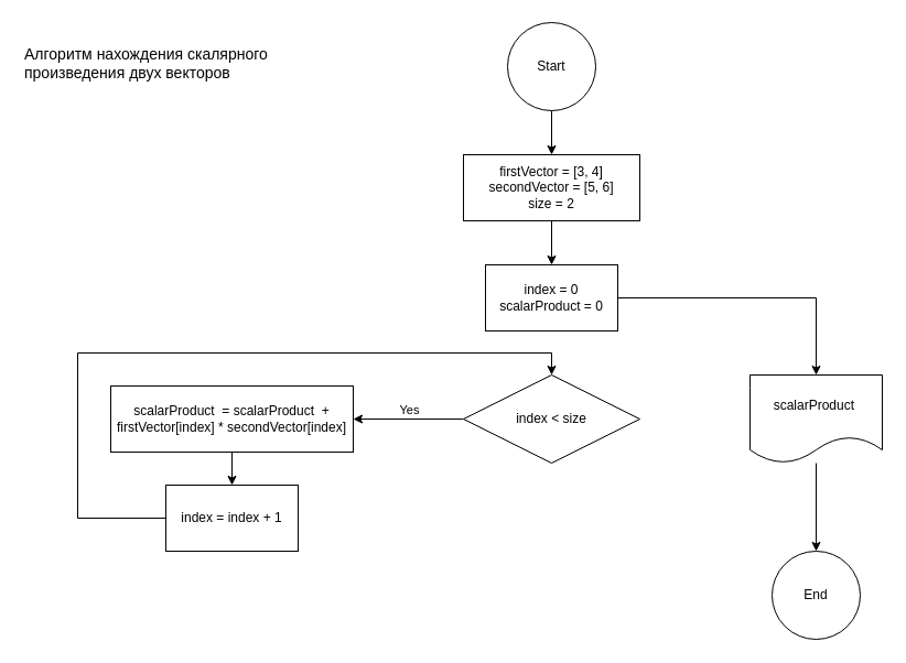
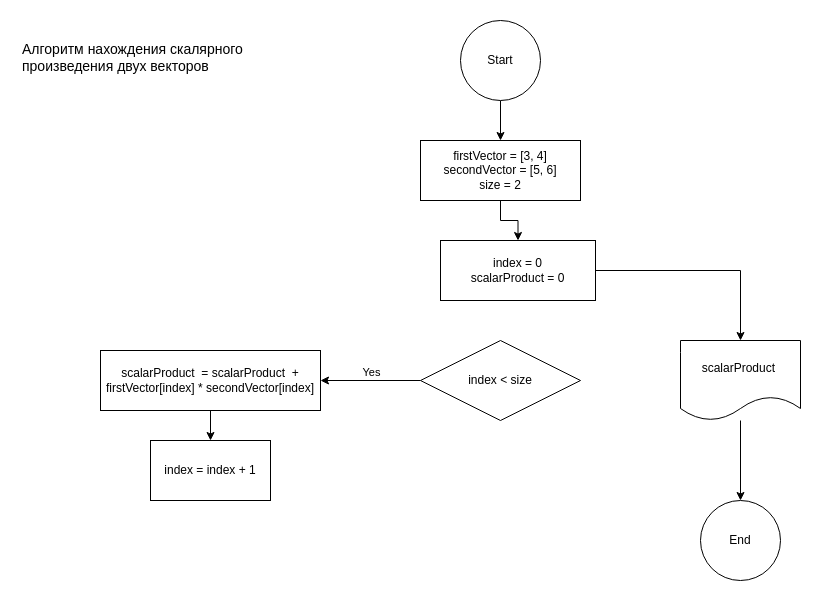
  <mxCell id="0" />
  <mxCell id="1" parent="0" />
  <mxCell id="2" value="" style="edgeStyle=orthogonalEdgeStyle;rounded=0;orthogonalLoop=1;jettySize=auto;html=1;" edge="1" parent="1" source="3" target="6"><mxGeometry relative="1" as="geometry" /></mxCell>
  <mxCell id="3" value="Start" style="ellipse;whiteSpace=wrap;html=1;aspect=fixed;" vertex="1" parent="1"><mxGeometry x="460" width="80" height="80" as="geometry" y="20" /></mxCell>
  <mxCell id="4" value="&lt;p class=&quot;MsoNormal&quot; style=&quot;font-size: 14px;&quot;&gt;Алгоритм нахождения скалярного&#10;произведения двух векторов&lt;/p&gt;" style="text;whiteSpace=wrap;html=1;fontSize=14;" vertex="1" parent="1"><mxGeometry width="260" height="80" as="geometry" x="20" y="20" /></mxCell>
  <mxCell id="5" value="" style="edgeStyle=orthogonalEdgeStyle;rounded=0;orthogonalLoop=1;jettySize=auto;html=1;" edge="1" parent="1" source="6" target="8"><mxGeometry relative="1" as="geometry" /></mxCell>
  <mxCell id="6" value="firstVector = [3, 4]&lt;br&gt;secondVector = [5, 6]&lt;br&gt;size = 2" style="rounded=0;whiteSpace=wrap;html=1;" vertex="1" parent="1"><mxGeometry x="420" y="140" width="160" height="60" as="geometry" /></mxCell>
  <mxCell id="7" value="" style="edgeStyle=orthogonalEdgeStyle;rounded=0;orthogonalLoop=1;jettySize=auto;html=1;" edge="1" parent="1" source="8" target="17"><mxGeometry relative="1" as="geometry" /></mxCell>
- <mxCell id="8" value="index = 0&lt;br&gt;scalarProduct = 0" style="whiteSpace=wrap;html=1;rounded=0;" vertex="1" parent="1"><mxGeometry x="440" y="240" width="120" height="60" as="geometry" /></mxCell>
+ <mxCell id="8" value="index = 0&lt;br&gt;scalarProduct = 0" style="whiteSpace=wrap;html=1;rounded=0;" vertex="1" parent="1"><mxGeometry x="440" y="240" width="155" height="60" as="geometry" /></mxCell>
  <mxCell id="9" value="" style="edgeStyle=orthogonalEdgeStyle;rounded=0;orthogonalLoop=1;jettySize=auto;html=1;" edge="1" parent="1" source="11" target="13"><mxGeometry relative="1" as="geometry" /></mxCell>
  <mxCell id="10" value="Yes" style="edgeLabel;html=1;align=center;verticalAlign=middle;resizable=0;points=[];" vertex="1" connectable="0" parent="9"><mxGeometry y="1" relative="1" as="geometry"><mxPoint y="-10" as="offset" /></mxGeometry></mxCell>
  <mxCell id="11" value="index &amp;lt; size" style="rhombus;whiteSpace=wrap;html=1;rounded=0;" vertex="1" parent="1"><mxGeometry x="420" y="340" width="160" height="80" as="geometry" /></mxCell>
  <mxCell id="12" value="" style="edgeStyle=orthogonalEdgeStyle;rounded=0;orthogonalLoop=1;jettySize=auto;html=1;" edge="1" parent="1" source="13" target="15"><mxGeometry relative="1" as="geometry" /></mxCell>
  <mxCell id="13" value="scalarProduct&amp;nbsp; = scalarProduct&amp;nbsp; + firstVector[index] * secondVector[index]" style="whiteSpace=wrap;html=1;rounded=0;" vertex="1" parent="1"><mxGeometry x="100" y="350" width="220" height="60" as="geometry" /></mxCell>
- <mxCell id="14" style="edgeStyle=orthogonalEdgeStyle;rounded=0;orthogonalLoop=1;jettySize=auto;html=1;entryX=0.5;entryY=0;entryDx=0;entryDy=0;" edge="1" parent="1" source="15" target="11"><mxGeometry relative="1" as="geometry"><Array as="points"><mxPoint x="70" y="470" /><mxPoint x="70" y="320" /><mxPoint x="500" y="320" /></Array></mxGeometry></mxCell>
  <mxCell id="15" value="index = index + 1" style="whiteSpace=wrap;html=1;rounded=0;" vertex="1" parent="1"><mxGeometry x="150" y="440" width="120" height="60" as="geometry" /></mxCell>
  <mxCell id="16" value="" style="edgeStyle=orthogonalEdgeStyle;rounded=0;orthogonalLoop=1;jettySize=auto;html=1;" edge="1" parent="1" source="17" target="18"><mxGeometry relative="1" as="geometry" /></mxCell>
  <mxCell id="17" value="scalarProduct&amp;nbsp;" style="shape=document;whiteSpace=wrap;html=1;boundedLbl=1;rounded=0;" vertex="1" parent="1"><mxGeometry x="680" y="340" width="120" height="80" as="geometry" /></mxCell>
  <mxCell id="18" value="End" style="ellipse;whiteSpace=wrap;html=1;rounded=0;" vertex="1" parent="1"><mxGeometry x="700" y="500" width="80" height="80" as="geometry" /></mxCell>
